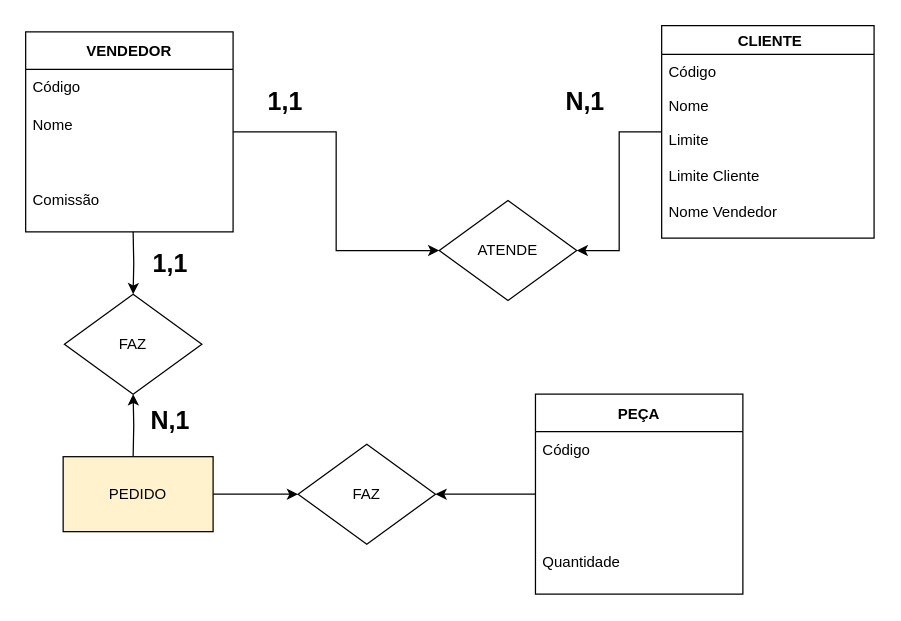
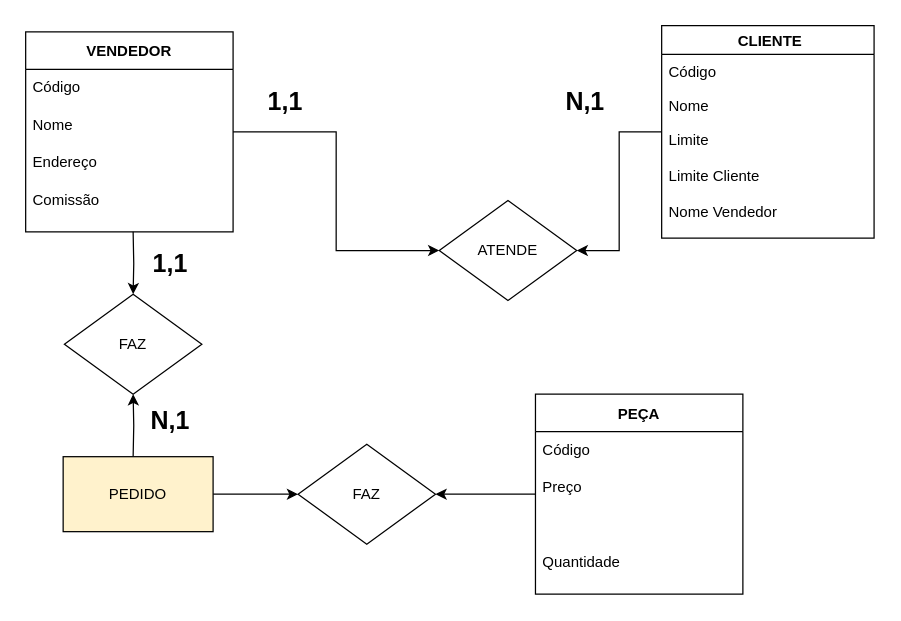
  <mxCell id="0" />
  <mxCell id="1" parent="0" />
  <mxCell id="2" value="" style="edgeStyle=orthogonalEdgeStyle;rounded=0;orthogonalLoop=1;jettySize=auto;html=1;" edge="1" parent="1" target="27"><mxGeometry relative="1" as="geometry"><mxPoint x="106" y="365" as="sourcePoint" /></mxGeometry></mxCell>
  <mxCell id="3" style="edgeStyle=orthogonalEdgeStyle;rounded=0;orthogonalLoop=1;jettySize=auto;html=1;" edge="1" parent="1" source="4" target="30"><mxGeometry relative="1" as="geometry" /></mxCell>
  <mxCell id="4" value="PEDIDO" style="rounded=0;whiteSpace=wrap;html=1;fillColor=#fff2cc;" vertex="1" parent="1"><mxGeometry x="50" y="365" width="120" height="60" as="geometry" /></mxCell>
  <mxCell id="5" style="edgeStyle=orthogonalEdgeStyle;rounded=0;orthogonalLoop=1;jettySize=auto;html=1;exitX=1;exitY=0.5;exitDx=0;exitDy=0;" edge="1" parent="1" source="7" target="24"><mxGeometry relative="1" as="geometry" /></mxCell>
  <mxCell id="6" value="" style="edgeStyle=orthogonalEdgeStyle;rounded=0;orthogonalLoop=1;jettySize=auto;html=1;" edge="1" parent="1" target="27"><mxGeometry relative="1" as="geometry"><mxPoint x="106" y="185" as="sourcePoint" /></mxGeometry></mxCell>
  <mxCell id="7" value="VENDEDOR" style="swimlane;startSize=30;" vertex="1" parent="1"><mxGeometry x="20" y="25" width="166" height="160" as="geometry" /></mxCell>
  <mxCell id="8" value="Código" style="text;html=1;align=left;verticalAlign=middle;resizable=0;points=[];autosize=1;strokeColor=none;fillColor=none;strokeWidth=0;spacingLeft=4;" vertex="1" parent="7"><mxGeometry y="30" width="60" height="30" as="geometry" /></mxCell>
  <mxCell id="9" value="Nome" style="text;html=1;align=left;verticalAlign=middle;resizable=0;points=[];autosize=1;strokeColor=none;fillColor=none;spacingLeft=4;" vertex="1" parent="7"><mxGeometry y="60" width="60" height="30" as="geometry" /></mxCell>
+ <mxCell id="10" value="Endereço" style="text;html=1;align=left;verticalAlign=middle;resizable=0;points=[];autosize=1;strokeColor=none;fillColor=none;spacingLeft=4;" vertex="1" parent="7"><mxGeometry y="90" width="80" height="30" as="geometry" /></mxCell>
  <mxCell id="11" value="Comissão" style="text;html=1;align=left;verticalAlign=middle;resizable=0;points=[];autosize=1;strokeColor=none;fillColor=none;spacingLeft=4;" vertex="1" parent="7"><mxGeometry y="120" width="80" height="30" as="geometry" /></mxCell>
  <mxCell id="12" style="edgeStyle=orthogonalEdgeStyle;rounded=0;orthogonalLoop=1;jettySize=auto;html=1;" edge="1" parent="1" source="13" target="24"><mxGeometry relative="1" as="geometry"><mxPoint x="408" y="105" as="targetPoint" /></mxGeometry></mxCell>
  <mxCell id="13" value="CLIENTE" style="swimlane;spacingLeft=4;" vertex="1" parent="1"><mxGeometry x="529" y="20" width="170" height="170" as="geometry" /></mxCell>
  <mxCell id="14" value="Código" style="text;strokeColor=none;fillColor=none;align=left;verticalAlign=top;spacingLeft=4;spacingRight=4;overflow=hidden;rotatable=0;points=[[0,0.5],[1,0.5]];portConstraint=eastwest;whiteSpace=wrap;html=1;" vertex="1" parent="13"><mxGeometry y="24" width="140" height="26" as="geometry" /></mxCell>
  <mxCell id="15" value="Nome" style="text;strokeColor=none;fillColor=none;align=left;verticalAlign=top;spacingLeft=4;spacingRight=4;overflow=hidden;rotatable=0;points=[[0,0.5],[1,0.5]];portConstraint=eastwest;whiteSpace=wrap;html=1;" vertex="1" parent="13"><mxGeometry y="51" width="140" height="26" as="geometry" /></mxCell>
  <mxCell id="16" value="Limite Cliente" style="text;html=1;align=left;verticalAlign=middle;resizable=0;points=[];autosize=1;strokeColor=none;fillColor=none;spacingLeft=4;" vertex="1" parent="13"><mxGeometry y="106" width="100" height="30" as="geometry" /></mxCell>
  <mxCell id="17" value="Nome Vendedor" style="text;html=1;align=left;verticalAlign=middle;resizable=0;points=[];autosize=1;strokeColor=none;fillColor=none;spacingLeft=4;" vertex="1" parent="13"><mxGeometry y="135" width="110" height="30" as="geometry" /></mxCell>
  <mxCell id="18" value="Limite" style="text;strokeColor=none;fillColor=none;align=left;verticalAlign=top;spacingLeft=4;spacingRight=4;overflow=hidden;rotatable=0;points=[[0,0.5],[1,0.5]];portConstraint=eastwest;whiteSpace=wrap;html=1;" vertex="1" parent="13"><mxGeometry y="78" width="140" height="32" as="geometry" /></mxCell>
  <mxCell id="19" style="edgeStyle=orthogonalEdgeStyle;rounded=0;orthogonalLoop=1;jettySize=auto;html=1;" edge="1" parent="1" source="20" target="30"><mxGeometry relative="1" as="geometry" /></mxCell>
  <mxCell id="20" value="PEÇA" style="swimlane;startSize=30;" vertex="1" parent="1"><mxGeometry x="428" y="315" width="166" height="160" as="geometry" /></mxCell>
  <mxCell id="21" value="Código" style="text;html=1;align=left;verticalAlign=middle;resizable=0;points=[];autosize=1;strokeColor=none;fillColor=none;strokeWidth=0;spacingLeft=4;" vertex="1" parent="20"><mxGeometry y="30" width="60" height="30" as="geometry" /></mxCell>
+ <mxCell id="22" value="Preço" style="text;html=1;align=left;verticalAlign=middle;resizable=0;points=[];autosize=1;strokeColor=none;fillColor=none;spacingLeft=4;" vertex="1" parent="20"><mxGeometry y="60" width="60" height="30" as="geometry" /></mxCell>
  <mxCell id="23" value="Quantidade" style="text;html=1;align=left;verticalAlign=middle;resizable=0;points=[];autosize=1;strokeColor=none;fillColor=none;spacingLeft=4;" vertex="1" parent="20"><mxGeometry y="120" width="90" height="30" as="geometry" /></mxCell>
  <mxCell id="24" value="ATENDE" style="rhombus;whiteSpace=wrap;html=1;" vertex="1" parent="1"><mxGeometry x="351" y="160" width="110" height="80" as="geometry" /></mxCell>
  <mxCell id="25" value="&lt;font style=&quot;font-size: 20px;&quot;&gt;&lt;b&gt;1,1&lt;/b&gt;&lt;/font&gt;" style="text;html=1;strokeColor=none;fillColor=none;align=center;verticalAlign=middle;whiteSpace=wrap;rounded=0;" vertex="1" parent="1"><mxGeometry x="198" y="65" width="60" height="30" as="geometry" /></mxCell>
  <mxCell id="26" value="&lt;font style=&quot;font-size: 20px;&quot;&gt;&lt;b&gt;N,1&lt;/b&gt;&lt;/font&gt;" style="text;html=1;strokeColor=none;fillColor=none;align=center;verticalAlign=middle;whiteSpace=wrap;rounded=0;" vertex="1" parent="1"><mxGeometry x="438" y="65" width="60" height="30" as="geometry" /></mxCell>
  <mxCell id="27" value="FAZ" style="rhombus;whiteSpace=wrap;html=1;" vertex="1" parent="1"><mxGeometry x="51" y="235" width="110" height="80" as="geometry" /></mxCell>
  <mxCell id="28" value="&lt;font style=&quot;font-size: 20px;&quot;&gt;&lt;b&gt;1,1&lt;/b&gt;&lt;/font&gt;" style="text;html=1;strokeColor=none;fillColor=none;align=center;verticalAlign=middle;whiteSpace=wrap;rounded=0;" vertex="1" parent="1"><mxGeometry x="106" y="195" width="60" height="30" as="geometry" /></mxCell>
  <mxCell id="29" value="&lt;font style=&quot;font-size: 20px;&quot;&gt;&lt;b&gt;N,1&lt;/b&gt;&lt;/font&gt;" style="text;html=1;strokeColor=none;fillColor=none;align=center;verticalAlign=middle;whiteSpace=wrap;rounded=0;" vertex="1" parent="1"><mxGeometry x="106" y="320" width="60" height="30" as="geometry" /></mxCell>
  <mxCell id="30" value="FAZ" style="rhombus;whiteSpace=wrap;html=1;" vertex="1" parent="1"><mxGeometry x="238" y="355" width="110" height="80" as="geometry" /></mxCell>
